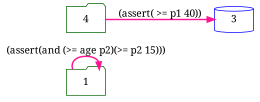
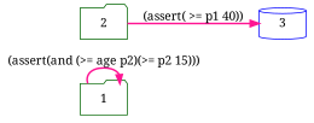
  digraph {
    fontname="Noto Serif"
    rankdir=LR
    node [color=darkgreen fontname="Noto Serif" shape=folder]
    edge [color=deeppink fontname="Noto Serif" style=bold]
    n1 [label=1]
-   n2 [label=4]
+   n2 [label=2]
    n3 [color=blue label=3 shape=cylinder]
    n1 -> n1 [label="(assert(and (>= age p2)(>= p2 15)))"]
    n2 -> n3 [label="(assert( >= p1 40))"]
  }
